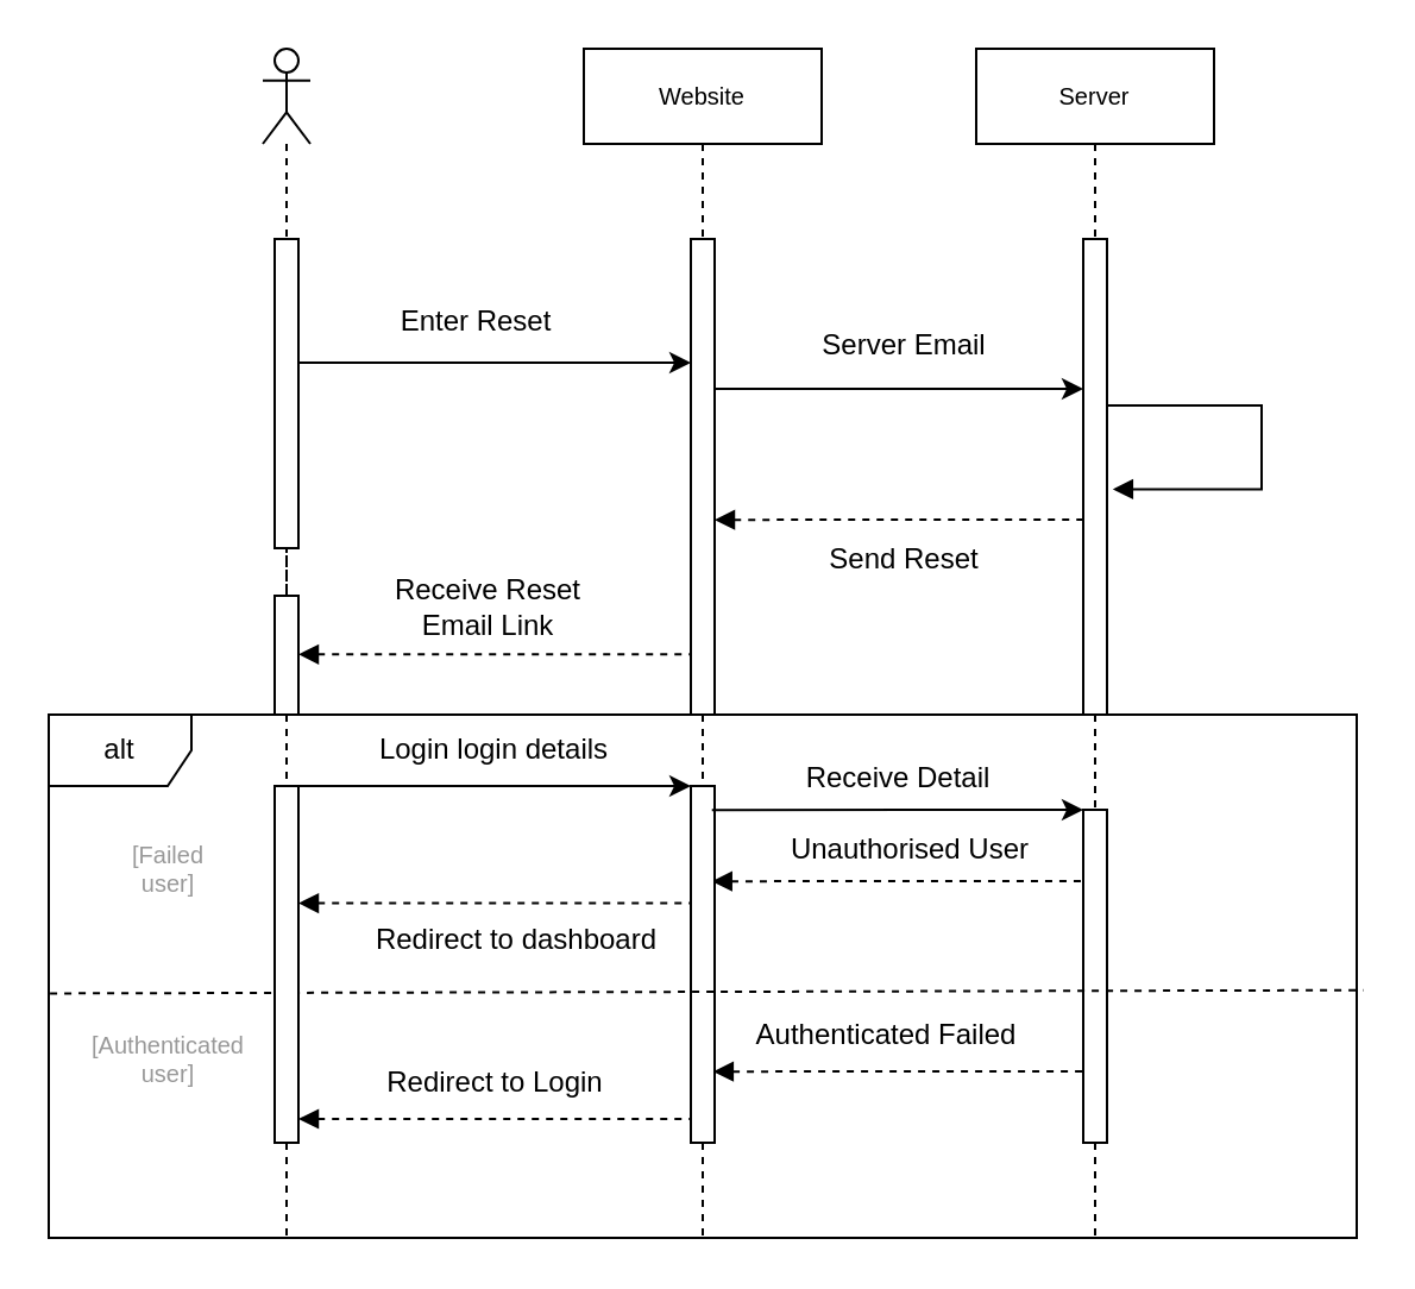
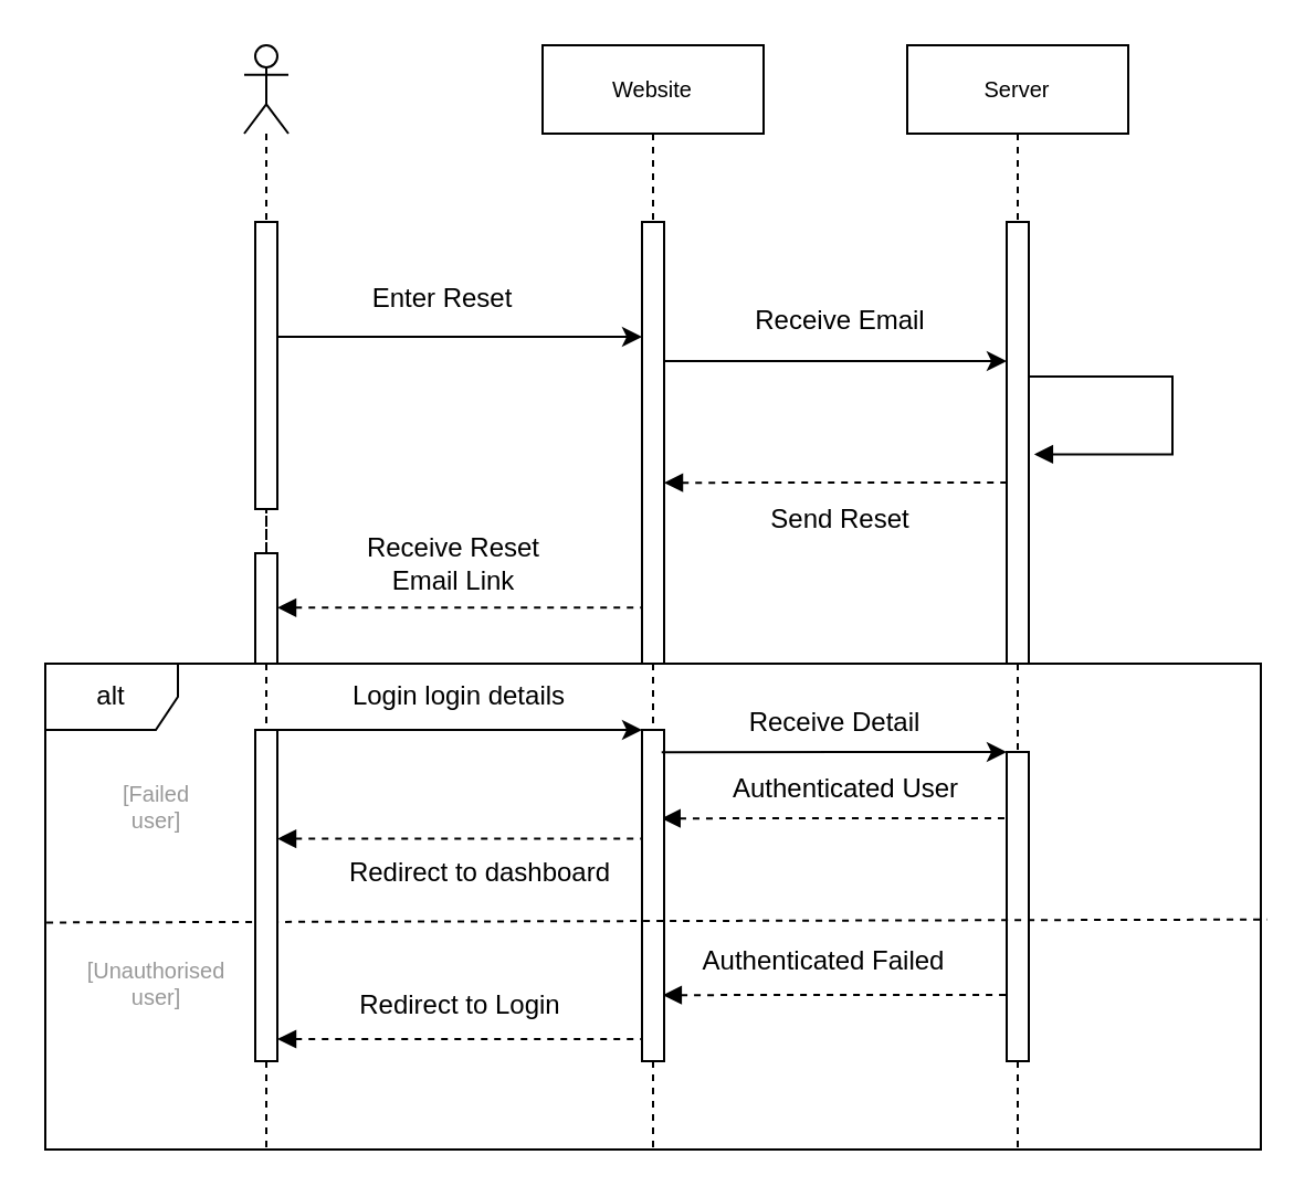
  <mxCell id="0" />
  <mxCell id="1" parent="0" />
  <mxCell id="2" value="" style="shape=umlLifeline;participant=umlActor;perimeter=lifelinePerimeter;whiteSpace=wrap;html=1;container=1;collapsible=0;recursiveResize=0;verticalAlign=top;spacingTop=36;outlineConnect=0;" parent="1" vertex="1"><mxGeometry x="110" y="20" width="20" height="500" as="geometry" /></mxCell>
  <mxCell id="3" value="" style="html=1;points=[];perimeter=orthogonalPerimeter;" parent="2" vertex="1"><mxGeometry x="5" y="80" width="10" height="130" as="geometry" /></mxCell>
  <mxCell id="4" value="" style="edgeStyle=orthogonalEdgeStyle;rounded=0;orthogonalLoop=1;jettySize=auto;html=1;dashed=1;startArrow=none;startFill=0;endArrow=none;endFill=0;" parent="2" source="5" target="3" edge="1"><mxGeometry relative="1" as="geometry" /></mxCell>
  <mxCell id="5" value="" style="html=1;points=[];perimeter=orthogonalPerimeter;" parent="2" vertex="1"><mxGeometry x="5" y="230" width="10" height="50" as="geometry" /></mxCell>
  <mxCell id="6" value="alt" style="shape=umlFrame;whiteSpace=wrap;html=1;" parent="1" vertex="1"><mxGeometry x="20" y="300" width="550" height="220" as="geometry" /></mxCell>
  <mxCell id="7" value="&lt;font color=&quot;#000000&quot;&gt;Website&lt;/font&gt;" style="shape=umlLifeline;perimeter=lifelinePerimeter;whiteSpace=wrap;html=1;container=1;collapsible=0;recursiveResize=0;outlineConnect=0;fontSize=10;fontColor=#999999;" parent="1" vertex="1"><mxGeometry x="245" y="20" width="100" height="500" as="geometry" /></mxCell>
  <mxCell id="8" value="" style="html=1;points=[];perimeter=orthogonalPerimeter;fontSize=10;fontColor=#000000;" parent="7" vertex="1"><mxGeometry x="45" y="80" width="10" height="200" as="geometry" /></mxCell>
  <mxCell id="9" value="" style="endArrow=none;html=1;rounded=0;entryX=0.114;entryY=0.217;entryDx=0;entryDy=0;entryPerimeter=0;startArrow=block;startFill=1;endFill=0;dashed=1;" parent="7" edge="1"><mxGeometry width="50" height="50" relative="1" as="geometry"><mxPoint x="53.86" y="350.07" as="sourcePoint" /><mxPoint x="210.0" y="350" as="targetPoint" /></mxGeometry></mxCell>
  <mxCell id="10" value="" style="html=1;points=[];perimeter=orthogonalPerimeter;" parent="7" vertex="1"><mxGeometry x="45" y="310" width="10" height="150" as="geometry" /></mxCell>
  <mxCell id="11" value="[Failed&lt;br&gt;user]" style="text;html=1;align=center;verticalAlign=middle;resizable=0;points=[];autosize=1;fontColor=#999999;fontSize=10;" parent="1" vertex="1"><mxGeometry x="35" y="350" width="70" height="30" as="geometry" /></mxCell>
- <mxCell id="12" value="[Authenticated&lt;br&gt;user]" style="text;html=1;align=center;verticalAlign=middle;resizable=0;points=[];autosize=1;fontColor=#999999;fontSize=10;" parent="1" vertex="1"><mxGeometry x="30" y="430" width="80" height="30" as="geometry" /></mxCell>
+ <mxCell id="12" value="[Unauthorised&lt;br&gt;user]" style="text;html=1;align=center;verticalAlign=middle;resizable=0;points=[];autosize=1;fontColor=#999999;fontSize=10;" parent="1" vertex="1"><mxGeometry x="30" y="430" width="80" height="30" as="geometry" /></mxCell>
  <mxCell id="13" value="Server" style="shape=umlLifeline;perimeter=lifelinePerimeter;whiteSpace=wrap;html=1;container=1;collapsible=0;recursiveResize=0;outlineConnect=0;fontSize=10;fontColor=#000000;" parent="1" vertex="1"><mxGeometry x="410" y="20" width="100" height="500" as="geometry" /></mxCell>
  <mxCell id="14" value="" style="html=1;points=[];perimeter=orthogonalPerimeter;fontSize=10;fontColor=#000000;" parent="13" vertex="1"><mxGeometry x="45" y="80" width="10" height="200" as="geometry" /></mxCell>
  <mxCell id="15" value="" style="endArrow=classic;html=1;rounded=0;" parent="13" target="14" edge="1"><mxGeometry width="50" height="50" relative="1" as="geometry"><mxPoint x="-110" y="143" as="sourcePoint" /><mxPoint x="40" y="143" as="targetPoint" /></mxGeometry></mxCell>
  <mxCell id="16" style="edgeStyle=orthogonalEdgeStyle;rounded=0;orthogonalLoop=1;jettySize=auto;html=1;startArrow=none;startFill=0;endArrow=block;endFill=1;entryX=1.242;entryY=0.526;entryDx=0;entryDy=0;entryPerimeter=0;" parent="13" source="14" target="14" edge="1"><mxGeometry relative="1" as="geometry"><mxPoint x="130" y="180" as="targetPoint" /><Array as="points"><mxPoint x="120" y="150" /><mxPoint x="120" y="185" /></Array></mxGeometry></mxCell>
  <mxCell id="17" value="" style="html=1;points=[];perimeter=orthogonalPerimeter;" parent="13" vertex="1"><mxGeometry x="45" y="320" width="10" height="140" as="geometry" /></mxCell>
  <mxCell id="18" value="" style="endArrow=classic;html=1;rounded=0;" parent="1" source="3" edge="1"><mxGeometry width="50" height="50" relative="1" as="geometry"><mxPoint x="160" y="160" as="sourcePoint" /><mxPoint x="290" y="152" as="targetPoint" /></mxGeometry></mxCell>
  <mxCell id="19" value="Enter Reset" style="text;html=1;strokeColor=none;fillColor=none;align=center;verticalAlign=middle;whiteSpace=wrap;rounded=0;" parent="1" vertex="1"><mxGeometry x="160" y="120" width="80" height="30" as="geometry" /></mxCell>
- <mxCell id="20" value="Server Email" style="text;html=1;strokeColor=none;fillColor=none;align=center;verticalAlign=middle;whiteSpace=wrap;rounded=0;" parent="1" vertex="1"><mxGeometry x="340" y="130" width="80" height="30" as="geometry" /></mxCell>
+ <mxCell id="20" value="Receive Email" style="text;html=1;strokeColor=none;fillColor=none;align=center;verticalAlign=middle;whiteSpace=wrap;rounded=0;" parent="1" vertex="1"><mxGeometry x="340" y="130" width="80" height="30" as="geometry" /></mxCell>
  <mxCell id="21" value="" style="endArrow=none;html=1;rounded=0;entryX=0.114;entryY=0.217;entryDx=0;entryDy=0;entryPerimeter=0;startArrow=block;startFill=1;endFill=0;dashed=1;" parent="1" edge="1"><mxGeometry width="50" height="50" relative="1" as="geometry"><mxPoint x="300" y="218.07" as="sourcePoint" /><mxPoint x="456.14" y="218" as="targetPoint" /></mxGeometry></mxCell>
  <mxCell id="22" value="Send Reset" style="text;html=1;strokeColor=none;fillColor=none;align=center;verticalAlign=middle;whiteSpace=wrap;rounded=0;" parent="1" vertex="1"><mxGeometry x="325" y="220" width="110" height="30" as="geometry" /></mxCell>
  <mxCell id="23" value="Receive Reset Email Link" style="text;html=1;strokeColor=none;fillColor=none;align=center;verticalAlign=middle;whiteSpace=wrap;rounded=0;" parent="1" vertex="1"><mxGeometry x="150" y="250" width="110" height="10" as="geometry" /></mxCell>
  <mxCell id="24" value="" style="endArrow=none;dashed=1;html=1;rounded=0;entryX=1.005;entryY=0.405;entryDx=0;entryDy=0;entryPerimeter=0;exitX=0.001;exitY=0.413;exitDx=0;exitDy=0;exitPerimeter=0;" parent="1" edge="1"><mxGeometry width="50" height="50" relative="1" as="geometry"><mxPoint x="20.55" y="417.21" as="sourcePoint" /><mxPoint x="572.75" y="415.85" as="targetPoint" /></mxGeometry></mxCell>
  <mxCell id="25" value="" style="html=1;points=[];perimeter=orthogonalPerimeter;" parent="1" vertex="1"><mxGeometry x="115" y="330" width="10" height="150" as="geometry" /></mxCell>
  <mxCell id="26" value="" style="endArrow=classic;html=1;rounded=0;" parent="1" edge="1"><mxGeometry width="50" height="50" relative="1" as="geometry"><mxPoint x="125" y="330" as="sourcePoint" /><mxPoint x="290" y="330" as="targetPoint" /></mxGeometry></mxCell>
  <mxCell id="27" value="Login login details" style="text;html=1;strokeColor=none;fillColor=none;align=center;verticalAlign=middle;whiteSpace=wrap;rounded=0;" parent="1" vertex="1"><mxGeometry x="155" y="300" width="105" height="30" as="geometry" /></mxCell>
  <mxCell id="28" value="" style="endArrow=classic;html=1;rounded=0;entryX=0.114;entryY=0.217;entryDx=0;entryDy=0;entryPerimeter=0;" parent="1" edge="1"><mxGeometry width="50" height="50" relative="1" as="geometry"><mxPoint x="298.86" y="340.07" as="sourcePoint" /><mxPoint x="455" y="340" as="targetPoint" /></mxGeometry></mxCell>
  <mxCell id="29" value="" style="endArrow=none;html=1;rounded=0;startArrow=block;startFill=1;endFill=0;dashed=1;" parent="1" edge="1"><mxGeometry width="50" height="50" relative="1" as="geometry"><mxPoint x="125" y="274.66" as="sourcePoint" /><mxPoint x="290" y="274.66" as="targetPoint" /></mxGeometry></mxCell>
  <mxCell id="30" value="Receive Detail" style="text;html=1;strokeColor=none;fillColor=none;align=center;verticalAlign=middle;whiteSpace=wrap;rounded=0;" parent="1" vertex="1"><mxGeometry x="325" y="312" width="105" height="30" as="geometry" /></mxCell>
- <mxCell id="31" value="Unauthorised User" style="text;html=1;strokeColor=none;fillColor=none;align=center;verticalAlign=middle;whiteSpace=wrap;rounded=0;" parent="1" vertex="1"><mxGeometry x="325" y="342" width="115" height="30" as="geometry" /></mxCell>
+ <mxCell id="31" value="Authenticated User" style="text;html=1;strokeColor=none;fillColor=none;align=center;verticalAlign=middle;whiteSpace=wrap;rounded=0;" parent="1" vertex="1"><mxGeometry x="325" y="342" width="115" height="30" as="geometry" /></mxCell>
  <mxCell id="32" value="" style="endArrow=none;html=1;rounded=0;startArrow=block;startFill=1;endFill=0;dashed=1;" parent="1" edge="1"><mxGeometry width="50" height="50" relative="1" as="geometry"><mxPoint x="125" y="379.31" as="sourcePoint" /><mxPoint x="290" y="379.31" as="targetPoint" /></mxGeometry></mxCell>
  <mxCell id="33" value="Redirect to dashboard" style="text;html=1;strokeColor=none;fillColor=none;align=center;verticalAlign=middle;whiteSpace=wrap;rounded=0;" parent="1" vertex="1"><mxGeometry x="152.5" y="380" width="127.5" height="30" as="geometry" /></mxCell>
  <mxCell id="34" value="Authenticated Failed" style="text;html=1;strokeColor=none;fillColor=none;align=center;verticalAlign=middle;whiteSpace=wrap;rounded=0;" parent="1" vertex="1"><mxGeometry x="315" y="420" width="115" height="30" as="geometry" /></mxCell>
  <mxCell id="35" value="" style="endArrow=none;html=1;rounded=0;entryX=0.114;entryY=0.217;entryDx=0;entryDy=0;entryPerimeter=0;startArrow=block;startFill=1;endFill=0;dashed=1;" parent="1" edge="1"><mxGeometry width="50" height="50" relative="1" as="geometry"><mxPoint x="299.43" y="450.07" as="sourcePoint" /><mxPoint x="455.57" y="450" as="targetPoint" /></mxGeometry></mxCell>
  <mxCell id="36" value="" style="endArrow=none;html=1;rounded=0;startArrow=block;startFill=1;endFill=0;dashed=1;" parent="1" edge="1"><mxGeometry width="50" height="50" relative="1" as="geometry"><mxPoint x="125" y="470" as="sourcePoint" /><mxPoint x="290" y="470" as="targetPoint" /></mxGeometry></mxCell>
  <mxCell id="37" value="Redirect to Login" style="text;html=1;strokeColor=none;fillColor=none;align=center;verticalAlign=middle;whiteSpace=wrap;rounded=0;" parent="1" vertex="1"><mxGeometry x="143.75" y="440" width="127.5" height="30" as="geometry" /></mxCell>
